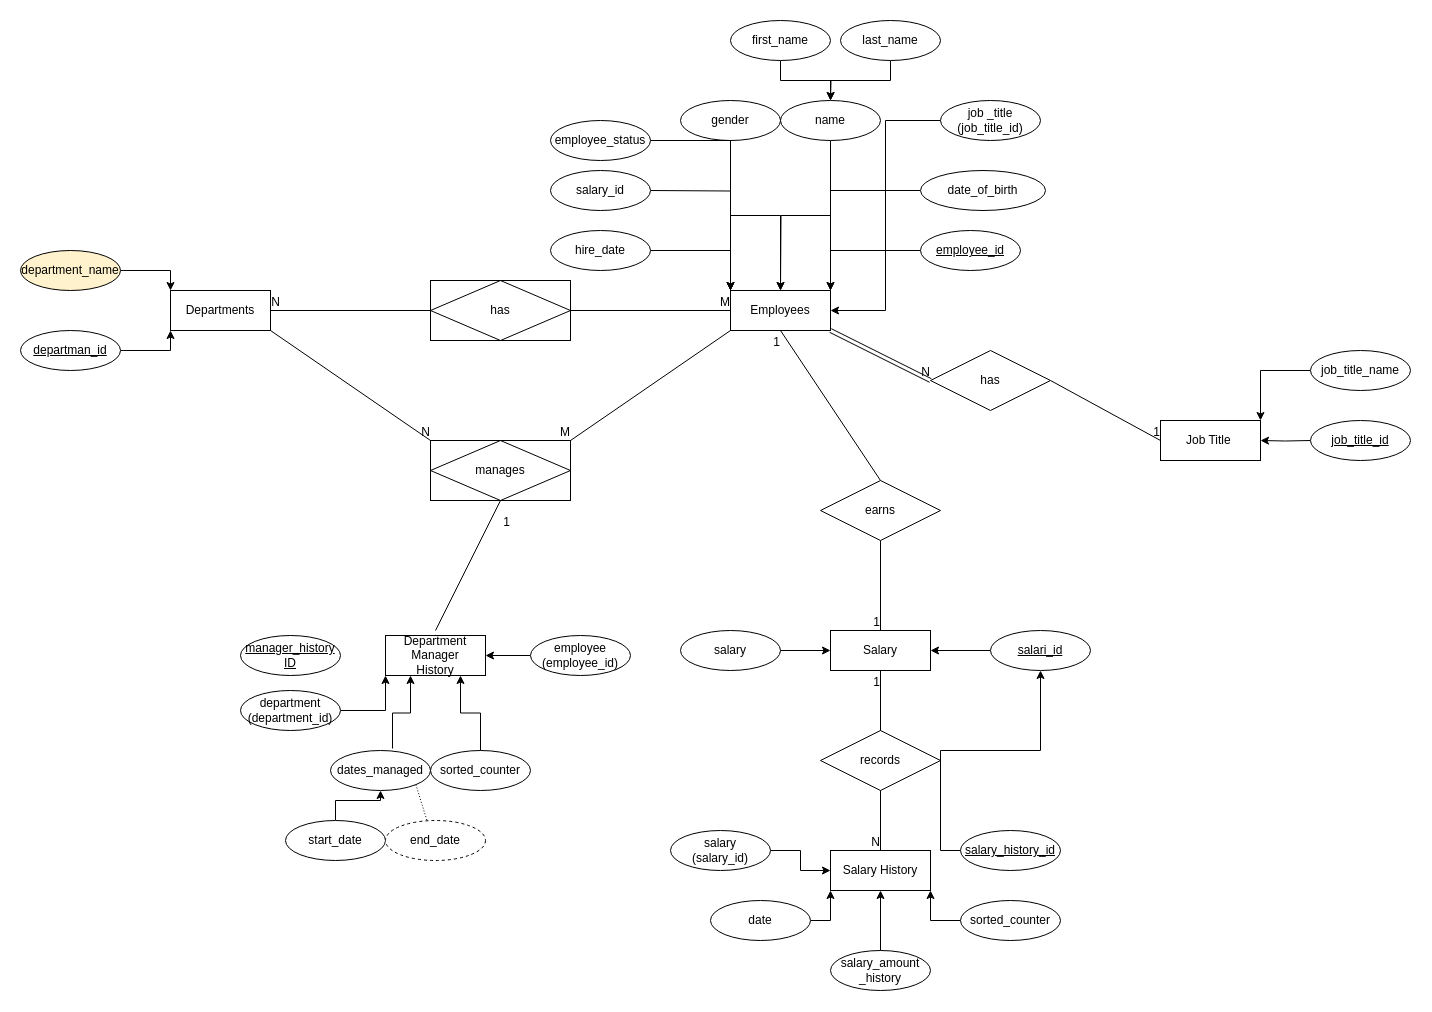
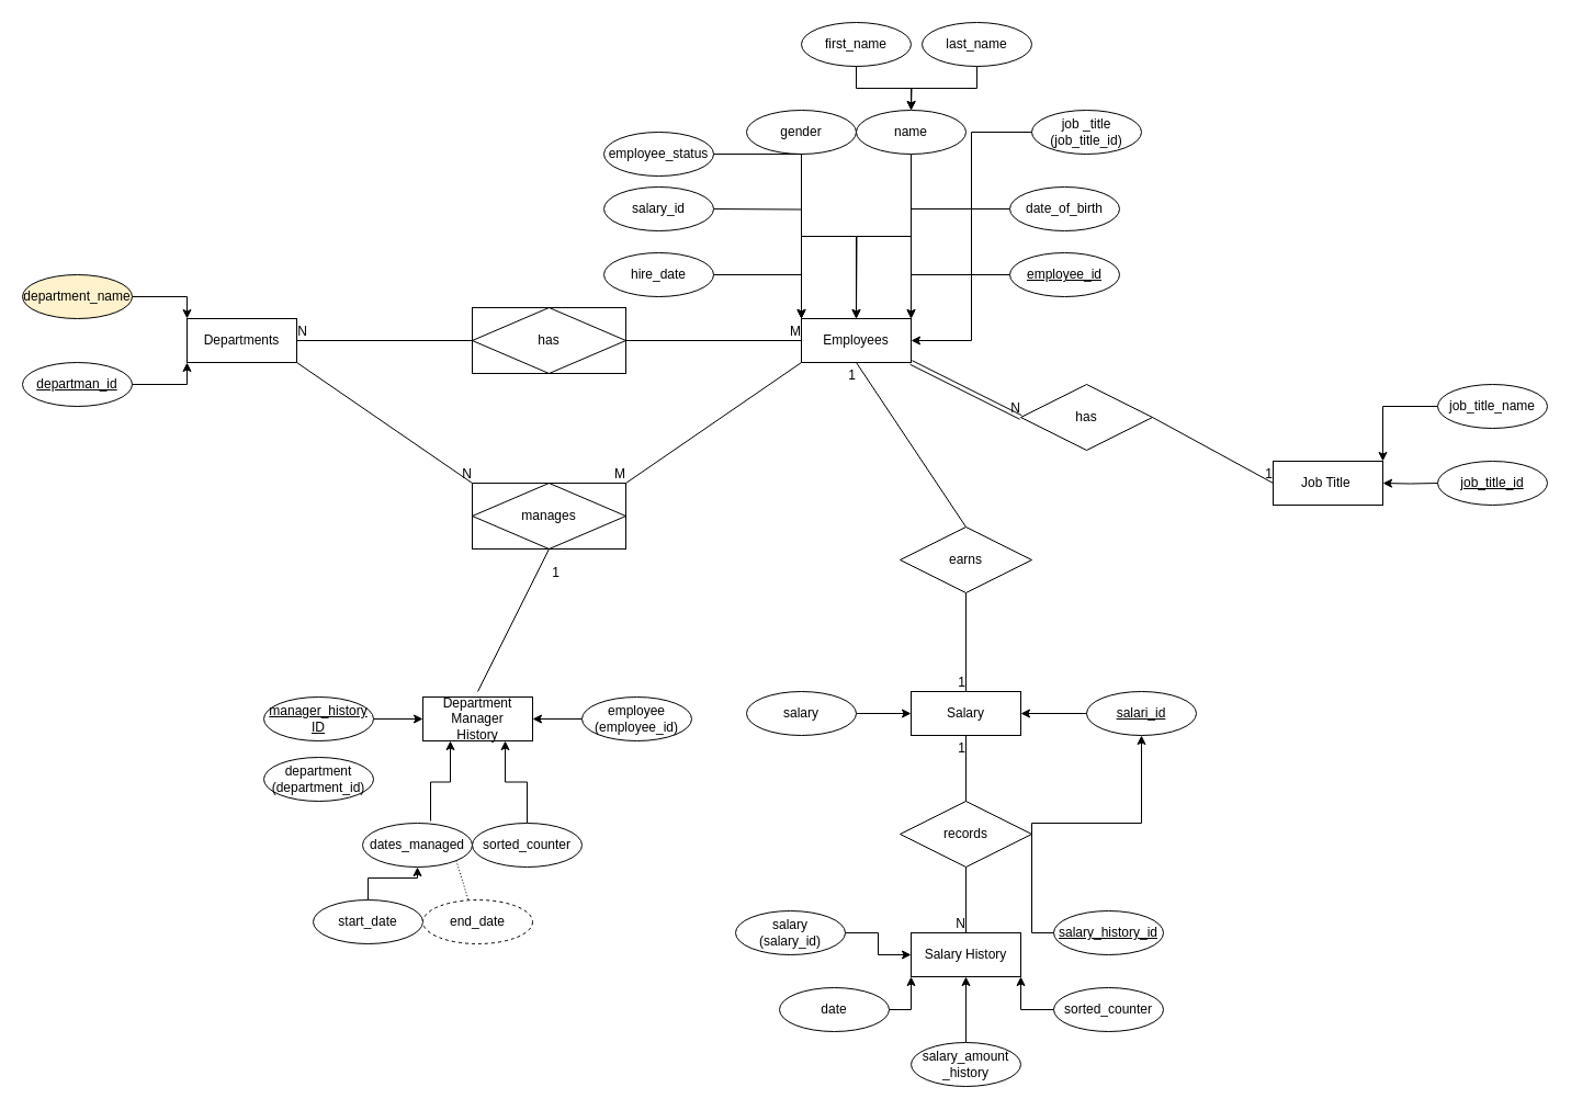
  <mxCell id="0" />
  <mxCell id="1" parent="0" />
  <mxCell id="2" value="Employees" style="whiteSpace=wrap;html=1;align=center;" parent="1" vertex="1"><mxGeometry x="730" y="290" width="100" height="40" as="geometry" /></mxCell>
  <mxCell id="3" value="Job Title&amp;nbsp;" style="whiteSpace=wrap;html=1;align=center;" parent="1" vertex="1"><mxGeometry x="1160" y="420" width="100" height="40" as="geometry" /></mxCell>
  <mxCell id="4" value="Departments" style="whiteSpace=wrap;html=1;align=center;" parent="1" vertex="1"><mxGeometry x="170" y="290" width="100" height="40" as="geometry" /></mxCell>
  <mxCell id="5" value="Salary History" style="whiteSpace=wrap;html=1;align=center;" parent="1" vertex="1"><mxGeometry x="830" y="850" width="100" height="40" as="geometry" /></mxCell>
  <mxCell id="6" value="earns" style="shape=rhombus;perimeter=rhombusPerimeter;whiteSpace=wrap;html=1;align=center;" parent="1" vertex="1"><mxGeometry x="820" y="480" width="120" height="60" as="geometry" /></mxCell>
  <mxCell id="7" value="" style="endArrow=none;html=1;rounded=0;entryX=0.5;entryY=1;entryDx=0;entryDy=0;exitX=0.5;exitY=0;exitDx=0;exitDy=0;" parent="1" source="6" target="2" edge="1"><mxGeometry relative="1" as="geometry"><mxPoint x="710" y="360" as="sourcePoint" /><mxPoint x="870" y="360" as="targetPoint" /></mxGeometry></mxCell>
  <mxCell id="8" value="1" style="resizable=0;html=1;align=right;verticalAlign=bottom;" parent="7" connectable="0" vertex="1"><mxGeometry x="1" relative="1" as="geometry"><mxPoint y="20" as="offset" /></mxGeometry></mxCell>
  <mxCell id="9" style="edgeStyle=orthogonalEdgeStyle;rounded=0;orthogonalLoop=1;jettySize=auto;html=1;entryX=1;entryY=0;entryDx=0;entryDy=0;" parent="1" source="10" target="2" edge="1"><mxGeometry relative="1" as="geometry" /></mxCell>
  <mxCell id="10" value="employee_id" style="ellipse;whiteSpace=wrap;html=1;align=center;fontStyle=4;" parent="1" vertex="1"><mxGeometry x="920" y="230" width="100" height="40" as="geometry" /></mxCell>
  <mxCell id="11" style="edgeStyle=orthogonalEdgeStyle;rounded=0;orthogonalLoop=1;jettySize=auto;html=1;entryX=1;entryY=0;entryDx=0;entryDy=0;" parent="1" source="12" target="2" edge="1"><mxGeometry relative="1" as="geometry"><mxPoint x="830" y="260" as="targetPoint" /></mxGeometry></mxCell>
- <mxCell id="12" value="date_of_birth" style="ellipse;whiteSpace=wrap;html=1;align=center;" parent="1" vertex="1"><mxGeometry x="920" y="170" width="125" height="40" as="geometry" /></mxCell>
+ <mxCell id="12" value="date_of_birth" style="ellipse;whiteSpace=wrap;html=1;align=center;" parent="1" vertex="1"><mxGeometry x="920" y="170" width="100" height="40" as="geometry" /></mxCell>
  <mxCell id="13" style="edgeStyle=orthogonalEdgeStyle;rounded=0;orthogonalLoop=1;jettySize=auto;html=1;" parent="1" source="14" edge="1"><mxGeometry relative="1" as="geometry"><mxPoint x="780" y="290" as="targetPoint" /></mxGeometry></mxCell>
  <mxCell id="14" value="name" style="ellipse;whiteSpace=wrap;html=1;align=center;" parent="1" vertex="1"><mxGeometry x="780" y="100" width="100" height="40" as="geometry" /></mxCell>
  <mxCell id="15" style="edgeStyle=orthogonalEdgeStyle;rounded=0;orthogonalLoop=1;jettySize=auto;html=1;entryX=0.5;entryY=0;entryDx=0;entryDy=0;" parent="1" source="16" target="2" edge="1"><mxGeometry relative="1" as="geometry" /></mxCell>
  <mxCell id="16" value="gender" style="ellipse;whiteSpace=wrap;html=1;align=center;" parent="1" vertex="1"><mxGeometry x="680" y="100" width="100" height="40" as="geometry" /></mxCell>
  <mxCell id="17" style="edgeStyle=orthogonalEdgeStyle;rounded=0;orthogonalLoop=1;jettySize=auto;html=1;entryX=0;entryY=0;entryDx=0;entryDy=0;" parent="1" target="2" edge="1"><mxGeometry relative="1" as="geometry"><mxPoint x="650" y="190" as="sourcePoint" /></mxGeometry></mxCell>
  <mxCell id="18" style="edgeStyle=orthogonalEdgeStyle;rounded=0;orthogonalLoop=1;jettySize=auto;html=1;entryX=0;entryY=0;entryDx=0;entryDy=0;" parent="1" source="19" target="2" edge="1"><mxGeometry relative="1" as="geometry" /></mxCell>
  <mxCell id="19" value="hire_date" style="ellipse;whiteSpace=wrap;html=1;align=center;" parent="1" vertex="1"><mxGeometry x="550" y="230" width="100" height="40" as="geometry" /></mxCell>
  <mxCell id="20" style="edgeStyle=orthogonalEdgeStyle;rounded=0;orthogonalLoop=1;jettySize=auto;html=1;entryX=1;entryY=0.5;entryDx=0;entryDy=0;" parent="1" target="3" edge="1"><mxGeometry relative="1" as="geometry"><mxPoint x="1310" y="440" as="sourcePoint" /></mxGeometry></mxCell>
  <mxCell id="21" value="has" style="shape=rhombus;perimeter=rhombusPerimeter;whiteSpace=wrap;html=1;align=center;" parent="1" vertex="1"><mxGeometry x="930" y="350" width="120" height="60" as="geometry" /></mxCell>
  <mxCell id="22" value="" style="endArrow=none;html=1;rounded=0;entryX=0;entryY=0.5;entryDx=0;entryDy=0;exitX=1;exitY=0.5;exitDx=0;exitDy=0;" parent="1" source="21" target="3" edge="1"><mxGeometry relative="1" as="geometry"><mxPoint x="900" y="360" as="sourcePoint" /><mxPoint x="1060" y="360" as="targetPoint" /></mxGeometry></mxCell>
  <mxCell id="23" value="1" style="resizable=0;html=1;align=right;verticalAlign=bottom;" parent="22" connectable="0" vertex="1"><mxGeometry x="1" relative="1" as="geometry" /></mxCell>
  <mxCell id="24" value="job_title_id" style="ellipse;whiteSpace=wrap;html=1;align=center;fontStyle=4;" parent="1" vertex="1"><mxGeometry x="1310" y="420" width="100" height="40" as="geometry" /></mxCell>
  <mxCell id="25" style="edgeStyle=orthogonalEdgeStyle;rounded=0;orthogonalLoop=1;jettySize=auto;html=1;entryX=0;entryY=1;entryDx=0;entryDy=0;" parent="1" source="26" target="4" edge="1"><mxGeometry relative="1" as="geometry" /></mxCell>
  <mxCell id="26" value="departman_id" style="ellipse;whiteSpace=wrap;html=1;align=center;fontStyle=4;" parent="1" vertex="1"><mxGeometry x="20" y="330" width="100" height="40" as="geometry" /></mxCell>
  <mxCell id="27" style="edgeStyle=orthogonalEdgeStyle;rounded=0;orthogonalLoop=1;jettySize=auto;html=1;entryX=0;entryY=0;entryDx=0;entryDy=0;" parent="1" source="28" target="4" edge="1"><mxGeometry relative="1" as="geometry" /></mxCell>
  <mxCell id="28" value="department_name" style="ellipse;whiteSpace=wrap;html=1;align=center;fillColor=#fff2cc;" parent="1" vertex="1"><mxGeometry x="20" y="250" width="100" height="40" as="geometry" /></mxCell>
+ <mxCell id="29" style="edgeStyle=orthogonalEdgeStyle;rounded=0;orthogonalLoop=1;jettySize=auto;html=1;entryX=0;entryY=0.5;entryDx=0;entryDy=0;" parent="1" source="30" target="87" edge="1"><mxGeometry relative="1" as="geometry"><mxPoint x="380" y="655" as="targetPoint" /></mxGeometry></mxCell>
  <mxCell id="30" value="manager_history&lt;br&gt;ID" style="ellipse;whiteSpace=wrap;html=1;align=center;fontStyle=4;" parent="1" vertex="1"><mxGeometry x="240" y="635" width="100" height="40" as="geometry" /></mxCell>
- <mxCell id="31" style="edgeStyle=orthogonalEdgeStyle;rounded=0;orthogonalLoop=1;jettySize=auto;html=1;entryX=0;entryY=1;entryDx=0;entryDy=0;" parent="1" source="32" target="87" edge="1"><mxGeometry relative="1" as="geometry"><mxPoint x="380" y="680" as="targetPoint" /></mxGeometry></mxCell>
  <mxCell id="32" value="department&lt;br&gt;(department_id)" style="ellipse;whiteSpace=wrap;html=1;align=center;" parent="1" vertex="1"><mxGeometry x="240" y="690" width="100" height="40" as="geometry" /></mxCell>
  <mxCell id="33" style="edgeStyle=orthogonalEdgeStyle;rounded=0;orthogonalLoop=1;jettySize=auto;html=1;entryX=0.25;entryY=1;entryDx=0;entryDy=0;exitX=0.62;exitY=-0.05;exitDx=0;exitDy=0;exitPerimeter=0;" parent="1" source="36" target="87" edge="1"><mxGeometry relative="1" as="geometry"><mxPoint x="450" y="830" as="sourcePoint" /><mxPoint x="407.5" y="680" as="targetPoint" /></mxGeometry></mxCell>
  <mxCell id="34" style="edgeStyle=orthogonalEdgeStyle;rounded=0;orthogonalLoop=1;jettySize=auto;html=1;entryX=0.5;entryY=1;entryDx=0;entryDy=0;" parent="1" source="35" target="36" edge="1"><mxGeometry relative="1" as="geometry"><mxPoint x="390" y="840" as="targetPoint" /></mxGeometry></mxCell>
  <mxCell id="35" value="start_date" style="ellipse;whiteSpace=wrap;html=1;align=center;" parent="1" vertex="1"><mxGeometry x="285" y="820" width="100" height="40" as="geometry" /></mxCell>
  <mxCell id="36" value="dates_managed" style="ellipse;whiteSpace=wrap;html=1;align=center;" parent="1" vertex="1"><mxGeometry x="330" y="750" width="100" height="40" as="geometry" /></mxCell>
  <mxCell id="37" style="edgeStyle=orthogonalEdgeStyle;rounded=0;orthogonalLoop=1;jettySize=auto;html=1;entryX=0.5;entryY=1;entryDx=0;entryDy=0;exitX=0.5;exitY=0;exitDx=0;exitDy=0;" parent="1" source="50" target="5" edge="1"><mxGeometry relative="1" as="geometry"><mxPoint x="950" y="920" as="sourcePoint" /></mxGeometry></mxCell>
  <mxCell id="38" style="edgeStyle=orthogonalEdgeStyle;rounded=0;orthogonalLoop=1;jettySize=auto;html=1;entryX=0;entryY=1;entryDx=0;entryDy=0;" parent="1" source="39" target="5" edge="1"><mxGeometry relative="1" as="geometry" /></mxCell>
  <mxCell id="39" value="date" style="ellipse;whiteSpace=wrap;html=1;align=center;" parent="1" vertex="1"><mxGeometry x="710" y="900" width="100" height="40" as="geometry" /></mxCell>
  <mxCell id="40" value="" style="endArrow=none;html=1;rounded=0;entryX=0;entryY=0.5;entryDx=0;entryDy=0;exitX=1;exitY=0.5;exitDx=0;exitDy=0;" parent="1" source="74" target="2" edge="1"><mxGeometry relative="1" as="geometry"><mxPoint x="540" y="310" as="sourcePoint" /><mxPoint x="770" y="380" as="targetPoint" /></mxGeometry></mxCell>
  <mxCell id="41" value="M" style="resizable=0;html=1;align=right;verticalAlign=bottom;" parent="40" connectable="0" vertex="1"><mxGeometry x="1" relative="1" as="geometry" /></mxCell>
  <mxCell id="42" value="" style="endArrow=none;html=1;rounded=0;entryX=1;entryY=0.5;entryDx=0;entryDy=0;exitX=0;exitY=0.5;exitDx=0;exitDy=0;" parent="1" source="74" target="4" edge="1"><mxGeometry relative="1" as="geometry"><mxPoint x="420" y="310" as="sourcePoint" /><mxPoint x="760" y="390" as="targetPoint" /></mxGeometry></mxCell>
  <mxCell id="43" value="N" style="resizable=0;html=1;align=right;verticalAlign=bottom;" parent="42" connectable="0" vertex="1"><mxGeometry x="1" relative="1" as="geometry"><mxPoint x="10" as="offset" /></mxGeometry></mxCell>
  <mxCell id="44" style="edgeStyle=orthogonalEdgeStyle;rounded=0;orthogonalLoop=1;jettySize=auto;html=1;entryX=1;entryY=0;entryDx=0;entryDy=0;" parent="1" source="45" target="3" edge="1"><mxGeometry relative="1" as="geometry" /></mxCell>
  <mxCell id="45" value="job_title_name" style="ellipse;whiteSpace=wrap;html=1;align=center;" parent="1" vertex="1"><mxGeometry x="1310" y="350" width="100" height="40" as="geometry" /></mxCell>
  <mxCell id="46" style="edgeStyle=orthogonalEdgeStyle;rounded=0;orthogonalLoop=1;jettySize=auto;html=1;" parent="1" source="47" edge="1"><mxGeometry relative="1" as="geometry"><mxPoint x="830" y="100" as="targetPoint" /></mxGeometry></mxCell>
  <mxCell id="47" value="first_name" style="ellipse;whiteSpace=wrap;html=1;align=center;" parent="1" vertex="1"><mxGeometry x="730" y="20" width="100" height="40" as="geometry" /></mxCell>
  <mxCell id="48" style="edgeStyle=orthogonalEdgeStyle;rounded=0;orthogonalLoop=1;jettySize=auto;html=1;" parent="1" source="49" target="14" edge="1"><mxGeometry relative="1" as="geometry" /></mxCell>
  <mxCell id="49" value="last_name" style="ellipse;whiteSpace=wrap;html=1;align=center;" parent="1" vertex="1"><mxGeometry x="840" y="20" width="100" height="40" as="geometry" /></mxCell>
  <mxCell id="50" value="salary_amount&lt;br&gt;_history" style="ellipse;whiteSpace=wrap;html=1;align=center;" parent="1" vertex="1"><mxGeometry x="830" y="950" width="100" height="40" as="geometry" /></mxCell>
  <mxCell id="51" value="" style="shape=link;html=1;rounded=0;entryX=0;entryY=0.5;entryDx=0;entryDy=0;exitX=1;exitY=1;exitDx=0;exitDy=0;" parent="1" source="2" target="21" edge="1"><mxGeometry relative="1" as="geometry"><mxPoint x="630" y="450" as="sourcePoint" /><mxPoint x="790" y="450" as="targetPoint" /></mxGeometry></mxCell>
  <mxCell id="52" value="N" style="resizable=0;html=1;align=right;verticalAlign=bottom;" parent="51" connectable="0" vertex="1"><mxGeometry x="1" relative="1" as="geometry" /></mxCell>
  <mxCell id="53" style="edgeStyle=orthogonalEdgeStyle;rounded=0;orthogonalLoop=1;jettySize=auto;html=1;entryX=1;entryY=0.5;entryDx=0;entryDy=0;" parent="1" source="54" target="2" edge="1"><mxGeometry relative="1" as="geometry" /></mxCell>
  <mxCell id="54" value="job _title&lt;br&gt;(job_title_id)" style="ellipse;whiteSpace=wrap;html=1;align=center;" parent="1" vertex="1"><mxGeometry x="940" y="100" width="100" height="40" as="geometry" /></mxCell>
  <mxCell id="55" style="edgeStyle=orthogonalEdgeStyle;rounded=0;orthogonalLoop=1;jettySize=auto;html=1;exitX=0;exitY=0.5;exitDx=0;exitDy=0;" parent="1" source="56" target="68" edge="1"><mxGeometry relative="1" as="geometry" /></mxCell>
  <mxCell id="56" value="salary_history_id" style="ellipse;whiteSpace=wrap;html=1;align=center;fontStyle=4;" parent="1" vertex="1"><mxGeometry x="960" y="830" width="100" height="40" as="geometry" /></mxCell>
  <mxCell id="57" style="edgeStyle=orthogonalEdgeStyle;rounded=0;orthogonalLoop=1;jettySize=auto;html=1;entryX=1;entryY=1;entryDx=0;entryDy=0;exitX=0;exitY=0.5;exitDx=0;exitDy=0;" parent="1" source="60" target="5" edge="1"><mxGeometry relative="1" as="geometry"><mxPoint x="930" y="950" as="sourcePoint" /></mxGeometry></mxCell>
  <mxCell id="58" value="Salary" style="whiteSpace=wrap;html=1;align=center;" parent="1" vertex="1"><mxGeometry x="830" y="630" width="100" height="40" as="geometry" /></mxCell>
  <mxCell id="59" value="salary_id" style="ellipse;whiteSpace=wrap;html=1;align=center;" parent="1" vertex="1"><mxGeometry x="550" y="170" width="100" height="40" as="geometry" /></mxCell>
  <mxCell id="60" value="sorted_counter" style="ellipse;whiteSpace=wrap;html=1;align=center;" parent="1" vertex="1"><mxGeometry x="960" y="900" width="100" height="40" as="geometry" /></mxCell>
  <mxCell id="61" style="edgeStyle=orthogonalEdgeStyle;rounded=0;orthogonalLoop=1;jettySize=auto;html=1;entryX=0;entryY=0.5;entryDx=0;entryDy=0;" parent="1" source="62" target="5" edge="1"><mxGeometry relative="1" as="geometry" /></mxCell>
  <mxCell id="62" value="salary&lt;br&gt;(salary_id)" style="ellipse;whiteSpace=wrap;html=1;align=center;" parent="1" vertex="1"><mxGeometry x="670" y="830" width="100" height="40" as="geometry" /></mxCell>
  <mxCell id="63" value="" style="endArrow=none;html=1;rounded=0;exitX=0.5;exitY=1;exitDx=0;exitDy=0;entryX=0.5;entryY=0;entryDx=0;entryDy=0;" parent="1" source="6" target="58" edge="1"><mxGeometry relative="1" as="geometry"><mxPoint x="820" y="620" as="sourcePoint" /><mxPoint x="980" y="620" as="targetPoint" /></mxGeometry></mxCell>
  <mxCell id="64" value="1" style="resizable=0;html=1;align=right;verticalAlign=bottom;" parent="63" connectable="0" vertex="1"><mxGeometry x="1" relative="1" as="geometry" /></mxCell>
  <mxCell id="65" style="edgeStyle=orthogonalEdgeStyle;rounded=0;orthogonalLoop=1;jettySize=auto;html=1;entryX=0;entryY=0.5;entryDx=0;entryDy=0;" parent="1" source="66" target="58" edge="1"><mxGeometry relative="1" as="geometry" /></mxCell>
  <mxCell id="66" value="salary" style="ellipse;whiteSpace=wrap;html=1;align=center;" parent="1" vertex="1"><mxGeometry x="680" y="630" width="100" height="40" as="geometry" /></mxCell>
  <mxCell id="67" style="edgeStyle=orthogonalEdgeStyle;rounded=0;orthogonalLoop=1;jettySize=auto;html=1;entryX=1;entryY=0.5;entryDx=0;entryDy=0;" parent="1" source="68" target="58" edge="1"><mxGeometry relative="1" as="geometry" /></mxCell>
  <mxCell id="68" value="salari_id" style="ellipse;whiteSpace=wrap;html=1;align=center;fontStyle=4;" parent="1" vertex="1"><mxGeometry x="990" y="630" width="100" height="40" as="geometry" /></mxCell>
  <mxCell id="69" value="records" style="shape=rhombus;perimeter=rhombusPerimeter;whiteSpace=wrap;html=1;align=center;" parent="1" vertex="1"><mxGeometry x="820" y="730" width="120" height="60" as="geometry" /></mxCell>
  <mxCell id="70" value="" style="endArrow=none;html=1;rounded=0;entryX=0.5;entryY=1;entryDx=0;entryDy=0;exitX=0.5;exitY=0;exitDx=0;exitDy=0;" parent="1" source="69" target="58" edge="1"><mxGeometry relative="1" as="geometry"><mxPoint x="790" y="700" as="sourcePoint" /><mxPoint x="950" y="700" as="targetPoint" /></mxGeometry></mxCell>
  <mxCell id="71" value="1" style="resizable=0;html=1;align=right;verticalAlign=bottom;" parent="70" connectable="0" vertex="1"><mxGeometry x="1" relative="1" as="geometry"><mxPoint y="20" as="offset" /></mxGeometry></mxCell>
  <mxCell id="72" value="" style="endArrow=none;html=1;rounded=0;entryX=0.5;entryY=0;entryDx=0;entryDy=0;exitX=0.5;exitY=1;exitDx=0;exitDy=0;" parent="1" source="69" target="5" edge="1"><mxGeometry relative="1" as="geometry"><mxPoint x="790" y="700" as="sourcePoint" /><mxPoint x="950" y="700" as="targetPoint" /></mxGeometry></mxCell>
  <mxCell id="73" value="N" style="resizable=0;html=1;align=right;verticalAlign=bottom;" parent="72" connectable="0" vertex="1"><mxGeometry x="1" relative="1" as="geometry" /></mxCell>
  <mxCell id="74" value="has" style="shape=associativeEntity;whiteSpace=wrap;html=1;align=center;" parent="1" vertex="1"><mxGeometry x="430" y="280" width="140" height="60" as="geometry" /></mxCell>
  <mxCell id="75" value="manages" style="shape=associativeEntity;whiteSpace=wrap;html=1;align=center;" parent="1" vertex="1"><mxGeometry x="430" y="440" width="140" height="60" as="geometry" /></mxCell>
  <mxCell id="76" value="" style="endArrow=none;html=1;rounded=0;exitX=1;exitY=1;exitDx=0;exitDy=0;entryX=0;entryY=0;entryDx=0;entryDy=0;" parent="1" source="4" target="75" edge="1"><mxGeometry relative="1" as="geometry"><mxPoint x="270" y="340" as="sourcePoint" /><mxPoint x="500" y="530" as="targetPoint" /></mxGeometry></mxCell>
  <mxCell id="77" value="N" style="resizable=0;html=1;align=right;verticalAlign=bottom;" parent="76" connectable="0" vertex="1"><mxGeometry x="1" relative="1" as="geometry" /></mxCell>
  <mxCell id="78" value="" style="endArrow=none;html=1;rounded=0;exitX=0;exitY=1;exitDx=0;exitDy=0;entryX=1;entryY=0;entryDx=0;entryDy=0;" parent="1" source="2" target="75" edge="1"><mxGeometry relative="1" as="geometry"><mxPoint x="340" y="530" as="sourcePoint" /><mxPoint x="500" y="530" as="targetPoint" /></mxGeometry></mxCell>
  <mxCell id="79" value="M" style="resizable=0;html=1;align=right;verticalAlign=bottom;" parent="78" connectable="0" vertex="1"><mxGeometry x="1" relative="1" as="geometry" /></mxCell>
  <mxCell id="80" value="" style="endArrow=none;html=1;rounded=0;dashed=1;dashPattern=1 2;exitX=1;exitY=1;exitDx=0;exitDy=0;entryX=0.413;entryY=-0.013;entryDx=0;entryDy=0;entryPerimeter=0;" parent="1" source="36" edge="1"><mxGeometry relative="1" as="geometry"><mxPoint x="500" y="740" as="sourcePoint" /><mxPoint x="426.3" y="819.48" as="targetPoint" /></mxGeometry></mxCell>
  <mxCell id="81" style="edgeStyle=orthogonalEdgeStyle;rounded=0;orthogonalLoop=1;jettySize=auto;html=1;entryX=0.75;entryY=1;entryDx=0;entryDy=0;" parent="1" source="82" target="87" edge="1"><mxGeometry relative="1" as="geometry"><mxPoint x="462.5" y="680" as="targetPoint" /></mxGeometry></mxCell>
  <mxCell id="82" value="sorted_counter" style="ellipse;whiteSpace=wrap;html=1;align=center;" parent="1" vertex="1"><mxGeometry x="430" y="750" width="100" height="40" as="geometry" /></mxCell>
  <mxCell id="83" style="edgeStyle=orthogonalEdgeStyle;rounded=0;orthogonalLoop=1;jettySize=auto;html=1;entryX=1;entryY=0.5;entryDx=0;entryDy=0;" parent="1" source="84" target="87" edge="1"><mxGeometry relative="1" as="geometry"><mxPoint x="480" y="655" as="targetPoint" /></mxGeometry></mxCell>
  <mxCell id="84" value="employee&lt;br&gt;(employee_id)" style="ellipse;whiteSpace=wrap;html=1;align=center;" parent="1" vertex="1"><mxGeometry x="530" y="635" width="100" height="40" as="geometry" /></mxCell>
  <mxCell id="85" value="" style="endArrow=none;html=1;rounded=0;entryX=0.5;entryY=1;entryDx=0;entryDy=0;exitX=0.5;exitY=0;exitDx=0;exitDy=0;" parent="1" target="75" edge="1"><mxGeometry relative="1" as="geometry"><mxPoint x="435" y="630" as="sourcePoint" /><mxPoint x="610" y="590" as="targetPoint" /></mxGeometry></mxCell>
  <mxCell id="86" value="1" style="resizable=0;html=1;align=right;verticalAlign=bottom;" parent="85" connectable="0" vertex="1"><mxGeometry x="1" relative="1" as="geometry"><mxPoint x="10" y="30" as="offset" /></mxGeometry></mxCell>
  <mxCell id="87" value="Department&lt;br&gt;Manager&lt;br&gt;History" style="whiteSpace=wrap;html=1;align=center;" parent="1" vertex="1"><mxGeometry x="385" y="635" width="100" height="40" as="geometry" /></mxCell>
  <mxCell id="88" value="end_date" style="ellipse;whiteSpace=wrap;html=1;align=center;dashed=1;" parent="1" vertex="1"><mxGeometry x="385" y="820" width="100" height="40" as="geometry" /></mxCell>
  <mxCell id="89" style="edgeStyle=orthogonalEdgeStyle;rounded=0;orthogonalLoop=1;jettySize=auto;html=1;entryX=0;entryY=0;entryDx=0;entryDy=0;" edge="1" parent="1" source="90" target="2"><mxGeometry relative="1" as="geometry" /></mxCell>
  <mxCell id="90" value="employee_status" style="ellipse;whiteSpace=wrap;html=1;align=center;" vertex="1" parent="1"><mxGeometry x="550" y="120" width="100" height="40" as="geometry" /></mxCell>
